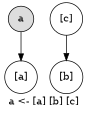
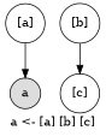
  digraph {
    label="a <- [a] [b] [c]"
    node [shape=circle]
    a [fillcolor="#dddddd" style=filled]
    "[a]"
    "[b]"
    "[c]"
-   a -> "[a]"
-   "[c]" -> "[b]"
+   "[a]" -> a
+   "[b]" -> "[c]"
  }
